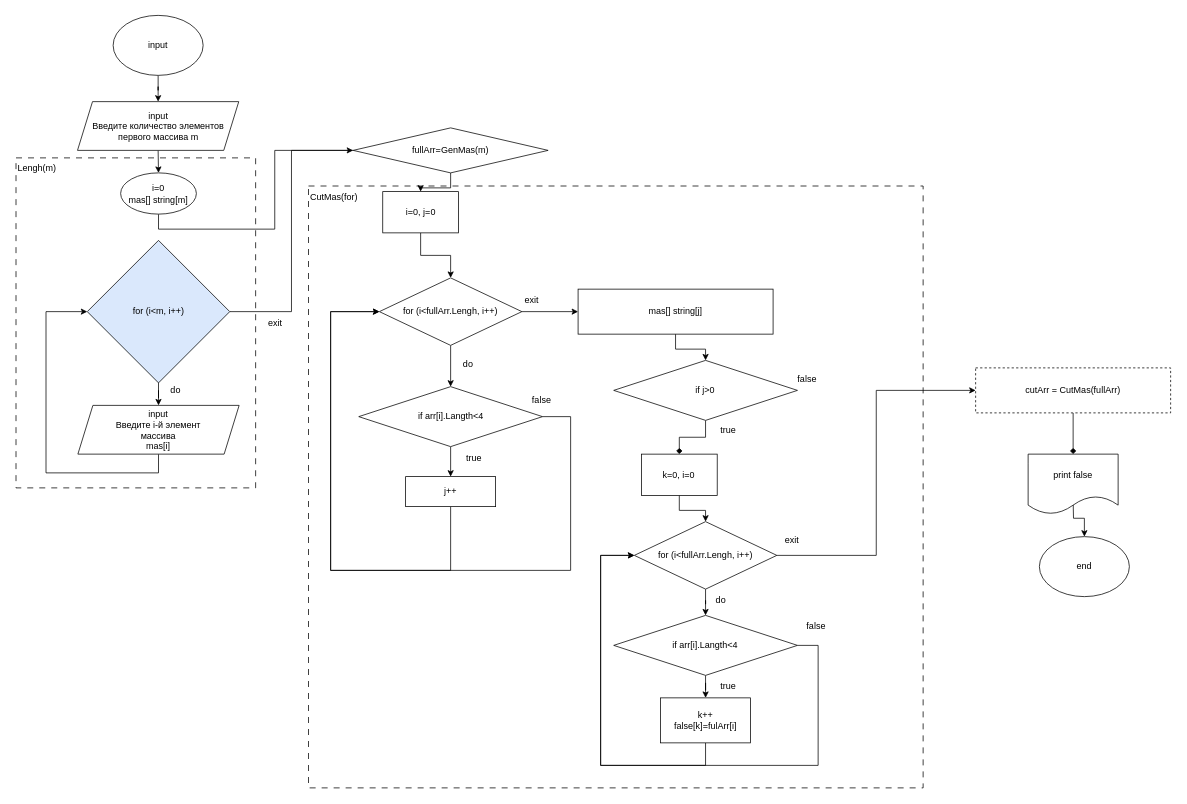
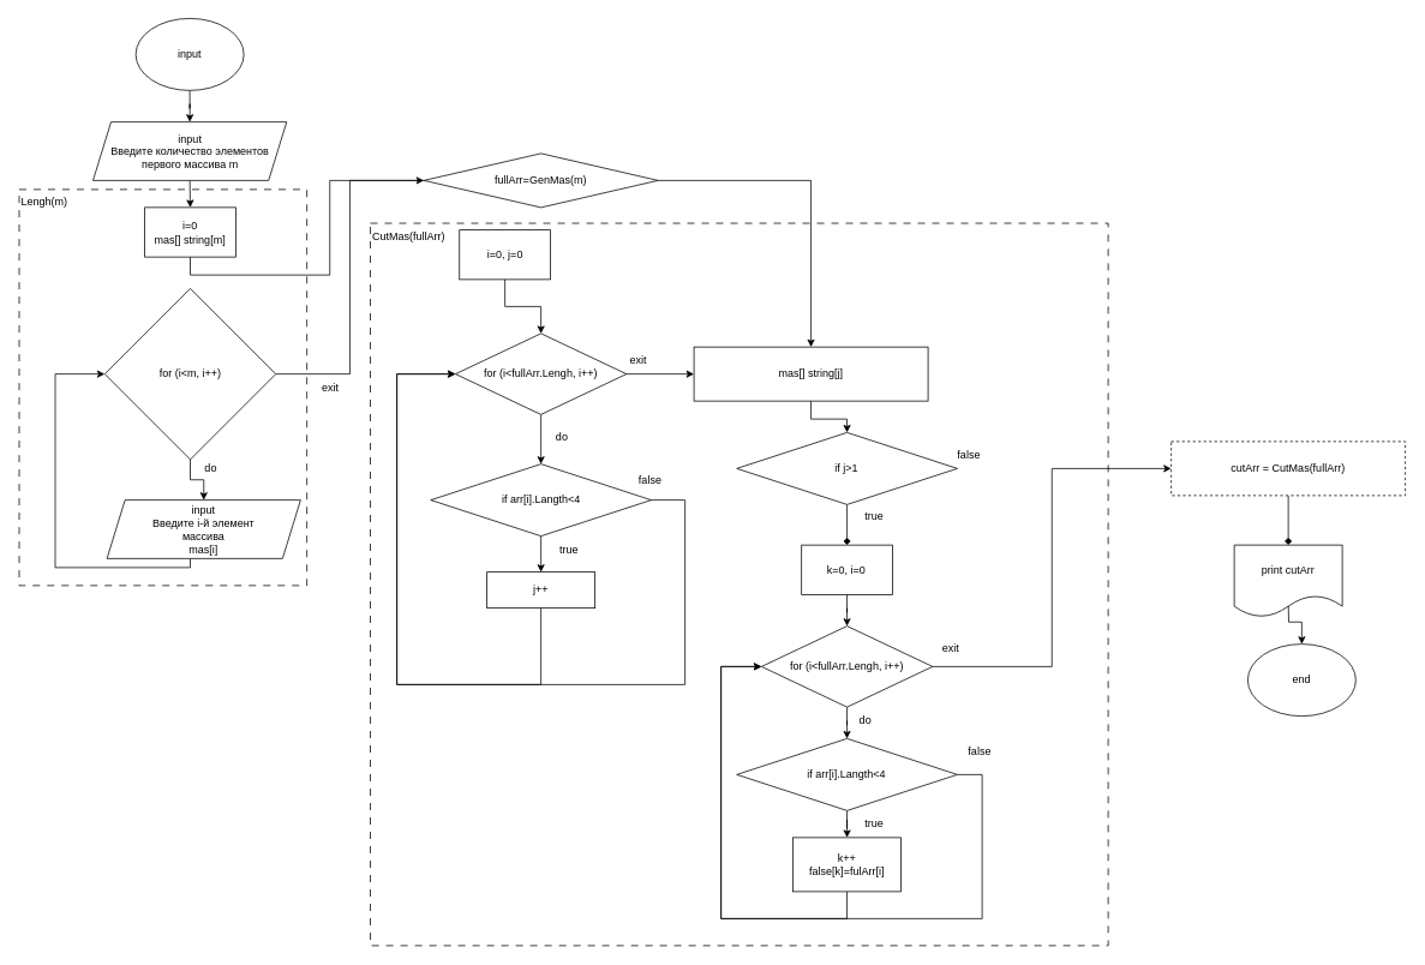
  <mxCell id="0" />
  <mxCell id="1" parent="0" />
  <mxCell id="2" style="edgeStyle=orthogonalEdgeStyle;rounded=0;orthogonalLoop=1;jettySize=auto;html=1;entryX=0.5;entryY=0;entryDx=0;entryDy=0;" edge="1" parent="1" source="3" target="5"><mxGeometry relative="1" as="geometry"><mxPoint x="210" y="10" as="targetPoint" /></mxGeometry></mxCell>
  <mxCell id="3" value="input" style="ellipse;whiteSpace=wrap;html=1;" parent="1" vertex="1"><mxGeometry x="150" width="120" height="80" as="geometry" y="20" /></mxCell>
  <mxCell id="4" style="edgeStyle=orthogonalEdgeStyle;rounded=0;orthogonalLoop=1;jettySize=auto;html=1;exitX=0.5;exitY=1;exitDx=0;exitDy=0;entryX=0.5;entryY=0;entryDx=0;entryDy=0;" edge="1" parent="1" source="5" target="16"><mxGeometry relative="1" as="geometry" /></mxCell>
  <mxCell id="5" value="input&lt;br&gt;Введите количество элементов &lt;br&gt;первого массива&amp;nbsp;m" style="shape=parallelogram;perimeter=parallelogramPerimeter;whiteSpace=wrap;html=1;fixedSize=1;" parent="1" vertex="1"><mxGeometry x="102.5" y="135" width="215" height="65" as="geometry" /></mxCell>
  <mxCell id="6" style="edgeStyle=orthogonalEdgeStyle;rounded=0;orthogonalLoop=1;jettySize=auto;html=1;exitX=1;exitY=0.5;exitDx=0;exitDy=0;entryX=0;entryY=0.5;entryDx=0;entryDy=0;endArrow=none;" parent="1" source="8" target="12" edge="1"><mxGeometry relative="1" as="geometry" /></mxCell>
  <mxCell id="7" style="edgeStyle=orthogonalEdgeStyle;rounded=0;orthogonalLoop=1;jettySize=auto;html=1;entryX=0.5;entryY=0;entryDx=0;entryDy=0;" edge="1" parent="1" source="8" target="18"><mxGeometry relative="1" as="geometry" /></mxCell>
- <mxCell id="8" value="for (i&amp;lt;m, i++)" style="rhombus;whiteSpace=wrap;html=1;fillColor=#dae8fc;" parent="1" vertex="1"><mxGeometry x="115.5" y="320" width="190" height="190" as="geometry" /></mxCell>
+ <mxCell id="8" value="for (i&amp;lt;m, i++)" style="rhombus;whiteSpace=wrap;html=1;" parent="1" vertex="1"><mxGeometry x="115.5" y="320" width="190" height="190" as="geometry" /></mxCell>
  <mxCell id="9" style="edgeStyle=orthogonalEdgeStyle;rounded=0;orthogonalLoop=1;jettySize=auto;html=1;exitX=0.5;exitY=1;exitDx=0;exitDy=0;entryX=0;entryY=0.5;entryDx=0;entryDy=0;" edge="1" parent="1" source="10" target="22"><mxGeometry relative="1" as="geometry"><Array as="points"><mxPoint x="600" y="760" /><mxPoint x="440" y="760" /><mxPoint x="440" y="415" /></Array></mxGeometry></mxCell>
  <mxCell id="10" value="j++" style="rounded=0;whiteSpace=wrap;html=1;" parent="1" vertex="1"><mxGeometry x="540" y="635" width="120" height="40" as="geometry" /></mxCell>
- <mxCell id="11" style="edgeStyle=orthogonalEdgeStyle;rounded=0;orthogonalLoop=1;jettySize=auto;html=1;entryX=0.5;entryY=0;entryDx=0;entryDy=0;" edge="1" parent="1" source="12" target="26"><mxGeometry relative="1" as="geometry" /></mxCell>
+ <mxCell id="11" style="edgeStyle=orthogonalEdgeStyle;rounded=0;orthogonalLoop=1;jettySize=auto;html=1;" edge="1" parent="1" source="12" target="33"><mxGeometry relative="1" as="geometry" /></mxCell>
  <mxCell id="12" value="fullArr=GenMas(m)" style="rhombus;whiteSpace=wrap;html=1;" parent="1" vertex="1"><mxGeometry x="470" y="170" width="260" height="60" as="geometry" /></mxCell>
  <mxCell id="13" value="exit" style="text;html=1;align=center;verticalAlign=middle;resizable=0;points=[];autosize=1;" parent="1" vertex="1"><mxGeometry x="350.5" y="420" width="30" height="20" as="geometry" /></mxCell>
  <mxCell id="14" value="Lengh(m)" style="rounded=0;whiteSpace=wrap;html=1;fillColor=none;dashed=1;dashPattern=8 8;verticalAlign=top;align=left;" vertex="1" parent="1"><mxGeometry x="20.5" y="210" width="319.5" height="440" as="geometry" /></mxCell>
  <mxCell id="15" style="edgeStyle=orthogonalEdgeStyle;rounded=0;orthogonalLoop=1;jettySize=auto;html=1;exitX=0.5;exitY=1;exitDx=0;exitDy=0;" edge="1" parent="1" source="16" target="12"><mxGeometry relative="1" as="geometry" /></mxCell>
- <mxCell id="16" value="i=0&lt;br&gt;mas[] string[m]" style="ellipse;whiteSpace=wrap;html=1;" vertex="1" parent="1"><mxGeometry x="160" y="230" width="101" height="55" as="geometry" /></mxCell>
+ <mxCell id="16" value="i=0&lt;br&gt;mas[] string[m]" style="rounded=0;whiteSpace=wrap;html=1;" vertex="1" parent="1"><mxGeometry x="160" y="230" width="101" height="55" as="geometry" /></mxCell>
  <mxCell id="17" style="edgeStyle=orthogonalEdgeStyle;rounded=0;orthogonalLoop=1;jettySize=auto;html=1;entryX=0;entryY=0.5;entryDx=0;entryDy=0;" edge="1" parent="1" source="18" target="8"><mxGeometry relative="1" as="geometry"><Array as="points"><mxPoint x="210.5" y="630" /><mxPoint x="60.5" y="630" /><mxPoint x="60.5" y="415" /></Array></mxGeometry></mxCell>
- <mxCell id="18" value="input&lt;br&gt;Введите i-й элемент&lt;br&gt;массива&lt;br&gt;mas[i]" style="shape=parallelogram;perimeter=parallelogramPerimeter;whiteSpace=wrap;html=1;fixedSize=1;" vertex="1" parent="1"><mxGeometry x="103" y="540" width="215" height="65" as="geometry" /></mxCell>
+ <mxCell id="18" value="input&lt;br&gt;Введите i-й элемент&lt;br&gt;массива&lt;br&gt;mas[i]" style="shape=parallelogram;perimeter=parallelogramPerimeter;whiteSpace=wrap;html=1;fixedSize=1;" vertex="1" parent="1"><mxGeometry x="118" y="555" width="215" height="65" as="geometry" /></mxCell>
  <mxCell id="19" value="do" style="text;html=1;align=center;verticalAlign=middle;resizable=0;points=[];autosize=1;" vertex="1" parent="1"><mxGeometry x="213" y="505" width="40" height="30" as="geometry" /></mxCell>
  <mxCell id="20" style="edgeStyle=orthogonalEdgeStyle;rounded=0;orthogonalLoop=1;jettySize=auto;html=1;entryX=0.5;entryY=0;entryDx=0;entryDy=0;" edge="1" parent="1" source="22" target="29"><mxGeometry relative="1" as="geometry" /></mxCell>
  <mxCell id="21" style="edgeStyle=orthogonalEdgeStyle;rounded=0;orthogonalLoop=1;jettySize=auto;html=1;exitX=1;exitY=0.5;exitDx=0;exitDy=0;entryX=0;entryY=0.5;entryDx=0;entryDy=0;" edge="1" parent="1" source="22" target="33"><mxGeometry relative="1" as="geometry" /></mxCell>
  <mxCell id="22" value="for (i&amp;lt;fullArr.Lengh, i++)" style="rhombus;whiteSpace=wrap;html=1;" vertex="1" parent="1"><mxGeometry x="505" y="370" width="190" height="90" as="geometry" /></mxCell>
- <mxCell id="23" value="CutMas(for)" style="rounded=0;whiteSpace=wrap;html=1;fillColor=none;dashed=1;dashPattern=8 8;verticalAlign=top;align=left;" vertex="1" parent="1"><mxGeometry x="410.5" y="247.5" width="819.5" height="802.5" as="geometry" /></mxCell>
+ <mxCell id="23" value="CutMas(fullArr)" style="rounded=0;whiteSpace=wrap;html=1;fillColor=none;dashed=1;dashPattern=8 8;verticalAlign=top;align=left;" vertex="1" parent="1"><mxGeometry x="410.5" y="247.5" width="819.5" height="802.5" as="geometry" /></mxCell>
  <mxCell id="24" value="do" style="text;html=1;align=center;verticalAlign=middle;resizable=0;points=[];autosize=1;" vertex="1" parent="1"><mxGeometry x="602.5" y="470" width="40" height="30" as="geometry" /></mxCell>
  <mxCell id="25" style="edgeStyle=orthogonalEdgeStyle;rounded=0;orthogonalLoop=1;jettySize=auto;html=1;entryX=0.5;entryY=0;entryDx=0;entryDy=0;" edge="1" parent="1" source="26" target="22"><mxGeometry relative="1" as="geometry" /></mxCell>
  <mxCell id="26" value="i=0, j=0" style="rounded=0;whiteSpace=wrap;html=1;" vertex="1" parent="1"><mxGeometry x="509.5" y="255" width="101" height="55" as="geometry" /></mxCell>
  <mxCell id="27" style="edgeStyle=orthogonalEdgeStyle;rounded=0;orthogonalLoop=1;jettySize=auto;html=1;entryX=0.5;entryY=0;entryDx=0;entryDy=0;" edge="1" parent="1" source="29" target="10"><mxGeometry relative="1" as="geometry" /></mxCell>
  <mxCell id="28" style="edgeStyle=orthogonalEdgeStyle;rounded=0;orthogonalLoop=1;jettySize=auto;html=1;entryX=0;entryY=0.5;entryDx=0;entryDy=0;" edge="1" parent="1" source="29" target="22"><mxGeometry relative="1" as="geometry"><Array as="points"><mxPoint x="760" y="555" /><mxPoint x="760" y="760" /><mxPoint x="440" y="760" /><mxPoint x="440" y="415" /></Array></mxGeometry></mxCell>
  <mxCell id="29" value="if arr[i].Langth&amp;lt;4" style="rhombus;whiteSpace=wrap;html=1;" vertex="1" parent="1"><mxGeometry x="477.5" y="515" width="245" height="80" as="geometry" /></mxCell>
  <mxCell id="30" value="false" style="text;html=1;align=center;verticalAlign=middle;resizable=0;points=[];autosize=1;strokeColor=none;fillColor=none;" vertex="1" parent="1"><mxGeometry x="696" y="518" width="50" height="30" as="geometry" /></mxCell>
  <mxCell id="31" value="true" style="text;html=1;align=center;verticalAlign=middle;resizable=0;points=[];autosize=1;strokeColor=none;fillColor=none;" vertex="1" parent="1"><mxGeometry x="610.5" y="595" width="40" height="30" as="geometry" /></mxCell>
  <mxCell id="32" style="edgeStyle=orthogonalEdgeStyle;rounded=0;orthogonalLoop=1;jettySize=auto;html=1;entryX=0.5;entryY=0;entryDx=0;entryDy=0;" edge="1" parent="1" source="33" target="39"><mxGeometry relative="1" as="geometry" /></mxCell>
  <mxCell id="33" value="mas[] string[j]" style="rounded=0;whiteSpace=wrap;html=1;" vertex="1" parent="1"><mxGeometry x="769.94" y="385" width="260" height="60" as="geometry" /></mxCell>
  <mxCell id="34" style="edgeStyle=orthogonalEdgeStyle;rounded=0;orthogonalLoop=1;jettySize=auto;html=1;" edge="1" parent="1" source="36" target="48"><mxGeometry relative="1" as="geometry" /></mxCell>
  <mxCell id="35" style="edgeStyle=orthogonalEdgeStyle;rounded=0;orthogonalLoop=1;jettySize=auto;html=1;entryX=0;entryY=0.5;entryDx=0;entryDy=0;" edge="1" parent="1" source="36" target="43"><mxGeometry relative="1" as="geometry" /></mxCell>
  <mxCell id="36" value="for (i&amp;lt;fullArr.Lengh, i++)" style="rhombus;whiteSpace=wrap;html=1;" vertex="1" parent="1"><mxGeometry x="844.94" y="695" width="190" height="90" as="geometry" /></mxCell>
  <mxCell id="37" value="do" style="text;html=1;align=center;verticalAlign=middle;resizable=0;points=[];autosize=1;" vertex="1" parent="1"><mxGeometry x="940" y="785" width="40" height="30" as="geometry" /></mxCell>
  <mxCell id="38" style="edgeStyle=orthogonalEdgeStyle;rounded=0;orthogonalLoop=1;jettySize=auto;html=1;entryX=0.5;entryY=0;entryDx=0;entryDy=0;endArrow=diamond;" edge="1" parent="1" source="39" target="45"><mxGeometry relative="1" as="geometry" /></mxCell>
- <mxCell id="39" value="if j&amp;gt;0" style="rhombus;whiteSpace=wrap;html=1;" vertex="1" parent="1"><mxGeometry x="817.44" y="480" width="245" height="80" as="geometry" /></mxCell>
+ <mxCell id="39" value="if j&amp;gt;1" style="rhombus;whiteSpace=wrap;html=1;" vertex="1" parent="1"><mxGeometry x="817.44" y="480" width="245" height="80" as="geometry" /></mxCell>
  <mxCell id="40" value="false" style="text;html=1;align=center;verticalAlign=middle;resizable=0;points=[];autosize=1;strokeColor=none;fillColor=none;" vertex="1" parent="1"><mxGeometry x="1050" y="490" width="50" height="30" as="geometry" /></mxCell>
  <mxCell id="41" value="true" style="text;html=1;align=center;verticalAlign=middle;resizable=0;points=[];autosize=1;strokeColor=none;fillColor=none;" vertex="1" parent="1"><mxGeometry x="950.44" y="557.5" width="40" height="30" as="geometry" /></mxCell>
  <mxCell id="42" style="edgeStyle=orthogonalEdgeStyle;rounded=0;orthogonalLoop=1;jettySize=auto;html=1;entryX=0.5;entryY=0;entryDx=0;entryDy=0;endArrow=diamond;" edge="1" parent="1" source="43" target="57"><mxGeometry relative="1" as="geometry" /></mxCell>
  <mxCell id="43" value="cutArr = CutMas(fullArr)" style="rounded=0;whiteSpace=wrap;html=1;dashed=1;" vertex="1" parent="1"><mxGeometry x="1300" y="490" width="260" height="60" as="geometry" /></mxCell>
  <mxCell id="44" style="edgeStyle=orthogonalEdgeStyle;rounded=0;orthogonalLoop=1;jettySize=auto;html=1;entryX=0.5;entryY=0;entryDx=0;entryDy=0;" edge="1" parent="1" source="45" target="36"><mxGeometry relative="1" as="geometry" /></mxCell>
- <mxCell id="45" value="k=0, i=0" style="rounded=0;whiteSpace=wrap;html=1;" vertex="1" parent="1"><mxGeometry x="854.44" y="605" width="101" height="55" as="geometry" /></mxCell>
+ <mxCell id="45" value="k=0, i=0" style="rounded=0;whiteSpace=wrap;html=1;" vertex="1" parent="1"><mxGeometry x="889.44" y="605" width="101" height="55" as="geometry" /></mxCell>
  <mxCell id="46" style="edgeStyle=orthogonalEdgeStyle;rounded=0;orthogonalLoop=1;jettySize=auto;html=1;entryX=0.5;entryY=0;entryDx=0;entryDy=0;" edge="1" parent="1" source="48" target="50"><mxGeometry relative="1" as="geometry" /></mxCell>
  <mxCell id="47" style="edgeStyle=orthogonalEdgeStyle;rounded=0;orthogonalLoop=1;jettySize=auto;html=1;entryX=0;entryY=0.5;entryDx=0;entryDy=0;" edge="1" parent="1" source="48" target="36"><mxGeometry relative="1" as="geometry"><Array as="points"><mxPoint x="1090" y="860" /><mxPoint x="1090" y="1020" /><mxPoint x="800" y="1020" /><mxPoint x="800" y="740" /></Array></mxGeometry></mxCell>
  <mxCell id="48" value="if arr[i].Langth&amp;lt;4" style="rhombus;whiteSpace=wrap;html=1;" vertex="1" parent="1"><mxGeometry x="817.44" y="820" width="245" height="80" as="geometry" /></mxCell>
  <mxCell id="49" style="edgeStyle=orthogonalEdgeStyle;rounded=0;orthogonalLoop=1;jettySize=auto;html=1;entryX=0;entryY=0.5;entryDx=0;entryDy=0;" edge="1" parent="1" source="50" target="36"><mxGeometry relative="1" as="geometry"><Array as="points"><mxPoint x="940" y="1020" /><mxPoint x="800" y="1020" /><mxPoint x="800" y="740" /></Array></mxGeometry></mxCell>
  <mxCell id="50" value="k++&lt;br&gt;false[k]=fulArr[i]" style="rounded=0;whiteSpace=wrap;html=1;" vertex="1" parent="1"><mxGeometry x="879.94" y="930" width="120" height="60" as="geometry" /></mxCell>
  <mxCell id="51" value="false" style="text;html=1;align=center;verticalAlign=middle;resizable=0;points=[];autosize=1;strokeColor=none;fillColor=none;" vertex="1" parent="1"><mxGeometry x="1062.44" y="820" width="50" height="30" as="geometry" /></mxCell>
  <mxCell id="52" value="true" style="text;html=1;align=center;verticalAlign=middle;resizable=0;points=[];autosize=1;strokeColor=none;fillColor=none;" vertex="1" parent="1"><mxGeometry x="950.44" y="900" width="40" height="30" as="geometry" /></mxCell>
  <mxCell id="53" value="exit" style="text;html=1;align=center;verticalAlign=middle;resizable=0;points=[];autosize=1;" vertex="1" parent="1"><mxGeometry x="1039.94" y="710" width="30" height="20" as="geometry" /></mxCell>
  <mxCell id="54" value="exit" style="text;html=1;align=center;verticalAlign=middle;resizable=0;points=[];autosize=1;" vertex="1" parent="1"><mxGeometry x="692.5" y="390" width="30" height="20" as="geometry" /></mxCell>
  <mxCell id="55" style="edgeStyle=orthogonalEdgeStyle;rounded=0;orthogonalLoop=1;jettySize=auto;html=1;exitX=0.5;exitY=1;exitDx=0;exitDy=0;entryX=0.5;entryY=0;entryDx=0;entryDy=0;" edge="1" parent="1" target="56"><mxGeometry relative="1" as="geometry"><mxPoint x="1430" y="665" as="sourcePoint" /></mxGeometry></mxCell>
  <mxCell id="56" value="end" style="ellipse;whiteSpace=wrap;html=1;" vertex="1" parent="1"><mxGeometry x="1385" y="715" width="120" height="80" as="geometry" /></mxCell>
- <mxCell id="57" value="&lt;span&gt;print&amp;nbsp;&lt;/span&gt;false" style="shape=document;whiteSpace=wrap;html=1;boundedLbl=1;" vertex="1" parent="1"><mxGeometry x="1370" y="605" width="120" height="80" as="geometry" /></mxCell>
+ <mxCell id="57" value="&lt;span&gt;print&amp;nbsp;&lt;/span&gt;cutArr" style="shape=document;whiteSpace=wrap;html=1;boundedLbl=1;" vertex="1" parent="1"><mxGeometry x="1370" y="605" width="120" height="80" as="geometry" /></mxCell>
